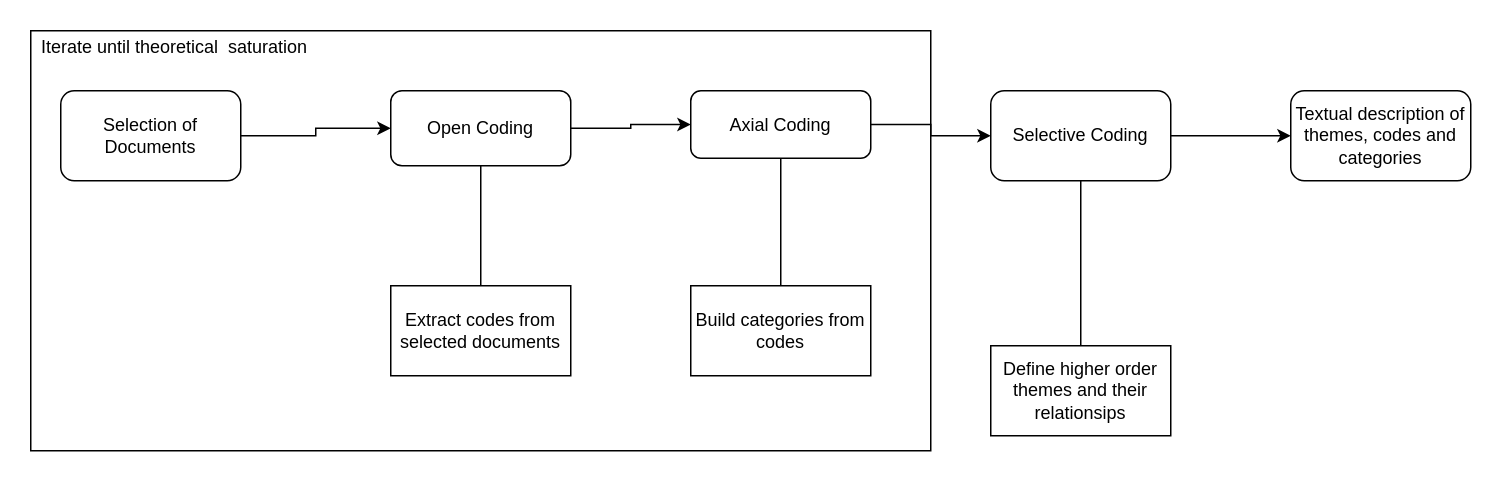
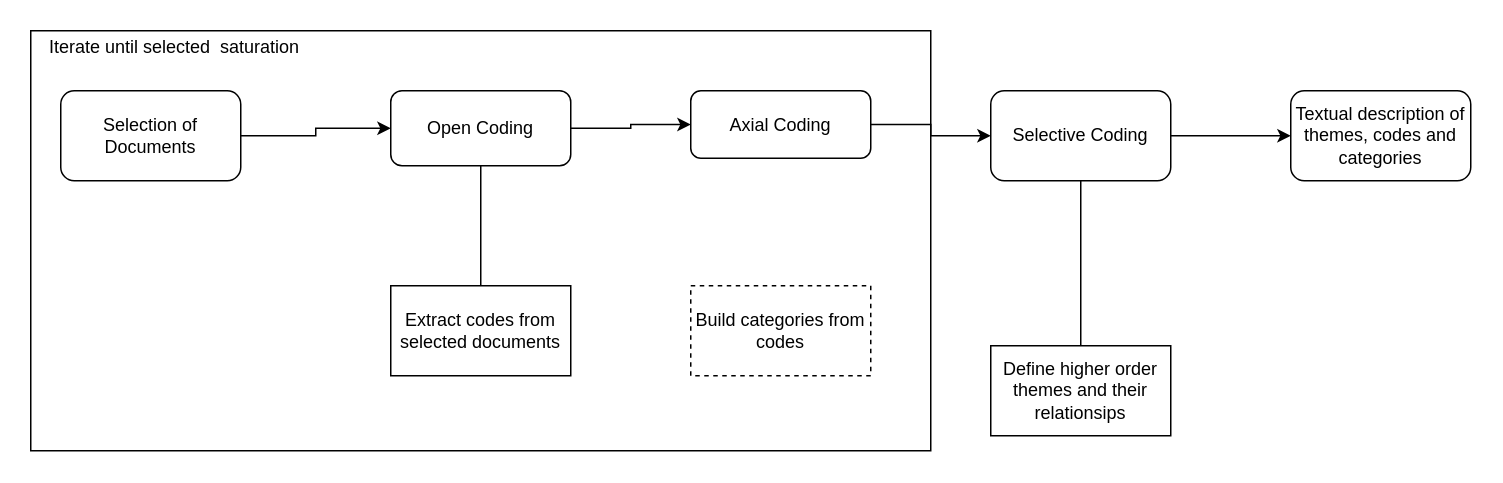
  <mxCell id="0" />
  <mxCell id="1" parent="0" />
  <mxCell id="2" style="edgeStyle=orthogonalEdgeStyle;rounded=0;orthogonalLoop=1;jettySize=auto;html=1;entryX=0;entryY=0.5;entryDx=0;entryDy=0;" edge="1" parent="1" source="4" target="7"><mxGeometry relative="1" as="geometry" /></mxCell>
  <mxCell id="3" style="edgeStyle=orthogonalEdgeStyle;rounded=0;orthogonalLoop=1;jettySize=auto;html=1;entryX=0.5;entryY=0;entryDx=0;entryDy=0;endArrow=none;endFill=0;" edge="1" parent="1" source="4" target="11"><mxGeometry relative="1" as="geometry" /></mxCell>
  <mxCell id="4" value="Open Coding" style="rounded=1;whiteSpace=wrap;html=1;" vertex="1" parent="1"><mxGeometry x="260" y="60" width="120" height="50" as="geometry" /></mxCell>
  <mxCell id="5" style="edgeStyle=orthogonalEdgeStyle;rounded=0;orthogonalLoop=1;jettySize=auto;html=1;entryX=0;entryY=0.5;entryDx=0;entryDy=0;" edge="1" parent="1" source="7" target="10"><mxGeometry relative="1" as="geometry" /></mxCell>
- <mxCell id="6" style="edgeStyle=orthogonalEdgeStyle;rounded=0;orthogonalLoop=1;jettySize=auto;html=1;entryX=0.5;entryY=0;entryDx=0;entryDy=0;endArrow=none;endFill=0;" edge="1" parent="1" source="7" target="12"><mxGeometry relative="1" as="geometry" /></mxCell>
  <mxCell id="7" value="Axial Coding" style="rounded=1;whiteSpace=wrap;html=1;" vertex="1" parent="1"><mxGeometry x="460" y="60" width="120" height="45" as="geometry" /></mxCell>
  <mxCell id="8" style="edgeStyle=orthogonalEdgeStyle;rounded=0;orthogonalLoop=1;jettySize=auto;html=1;entryX=0.5;entryY=0;entryDx=0;entryDy=0;endArrow=none;endFill=0;" edge="1" parent="1" source="10" target="13"><mxGeometry relative="1" as="geometry" /></mxCell>
  <mxCell id="9" style="edgeStyle=orthogonalEdgeStyle;rounded=0;orthogonalLoop=1;jettySize=auto;html=1;entryX=0;entryY=0.5;entryDx=0;entryDy=0;" edge="1" parent="1" source="10" target="16"><mxGeometry relative="1" as="geometry" /></mxCell>
  <mxCell id="10" value="Selective Coding" style="rounded=1;whiteSpace=wrap;html=1;" vertex="1" parent="1"><mxGeometry x="660" y="60" width="120" height="60" as="geometry" /></mxCell>
  <mxCell id="11" value="Extract codes from selected documents" style="rounded=0;whiteSpace=wrap;html=1;" vertex="1" parent="1"><mxGeometry x="260" y="190" width="120" height="60" as="geometry" /></mxCell>
- <mxCell id="12" value="Build categories from codes" style="rounded=0;whiteSpace=wrap;html=1;" vertex="1" parent="1"><mxGeometry x="460" y="190" width="120" height="60" as="geometry" /></mxCell>
+ <mxCell id="12" value="Build categories from codes" style="rounded=0;whiteSpace=wrap;html=1;dashed=1;" vertex="1" parent="1"><mxGeometry x="460" y="190" width="120" height="60" as="geometry" /></mxCell>
  <mxCell id="13" value="Define higher order themes and their relationsips" style="rounded=0;whiteSpace=wrap;html=1;" vertex="1" parent="1"><mxGeometry x="660" y="230" width="120" height="60" as="geometry" /></mxCell>
  <mxCell id="14" style="edgeStyle=orthogonalEdgeStyle;rounded=0;orthogonalLoop=1;jettySize=auto;html=1;entryX=0;entryY=0.5;entryDx=0;entryDy=0;" edge="1" parent="1" source="15" target="4"><mxGeometry relative="1" as="geometry" /></mxCell>
  <mxCell id="15" value="Selection of Documents" style="rounded=1;whiteSpace=wrap;html=1;" vertex="1" parent="1"><mxGeometry x="40" y="60" width="120" height="60" as="geometry" /></mxCell>
  <mxCell id="16" value="Textual description of themes, codes and categories" style="rounded=1;whiteSpace=wrap;html=1;" vertex="1" parent="1"><mxGeometry x="860" y="60" width="120" height="60" as="geometry" /></mxCell>
  <mxCell id="17" value="" style="rounded=0;whiteSpace=wrap;html=1;fillColor=none;" vertex="1" parent="1"><mxGeometry x="20" y="20" width="600" height="280" as="geometry" /></mxCell>
- <mxCell id="18" value="Iterate until theoretical&amp;nbsp; saturation" style="text;html=1;align=center;verticalAlign=middle;whiteSpace=wrap;rounded=0;" vertex="1" parent="1"><mxGeometry x="21" y="21" width="190" height="20" as="geometry" /></mxCell>
+ <mxCell id="18" value="Iterate until selected&amp;nbsp; saturation" style="text;html=1;align=center;verticalAlign=middle;whiteSpace=wrap;rounded=0;" vertex="1" parent="1"><mxGeometry x="21" y="21" width="190" height="20" as="geometry" /></mxCell>
